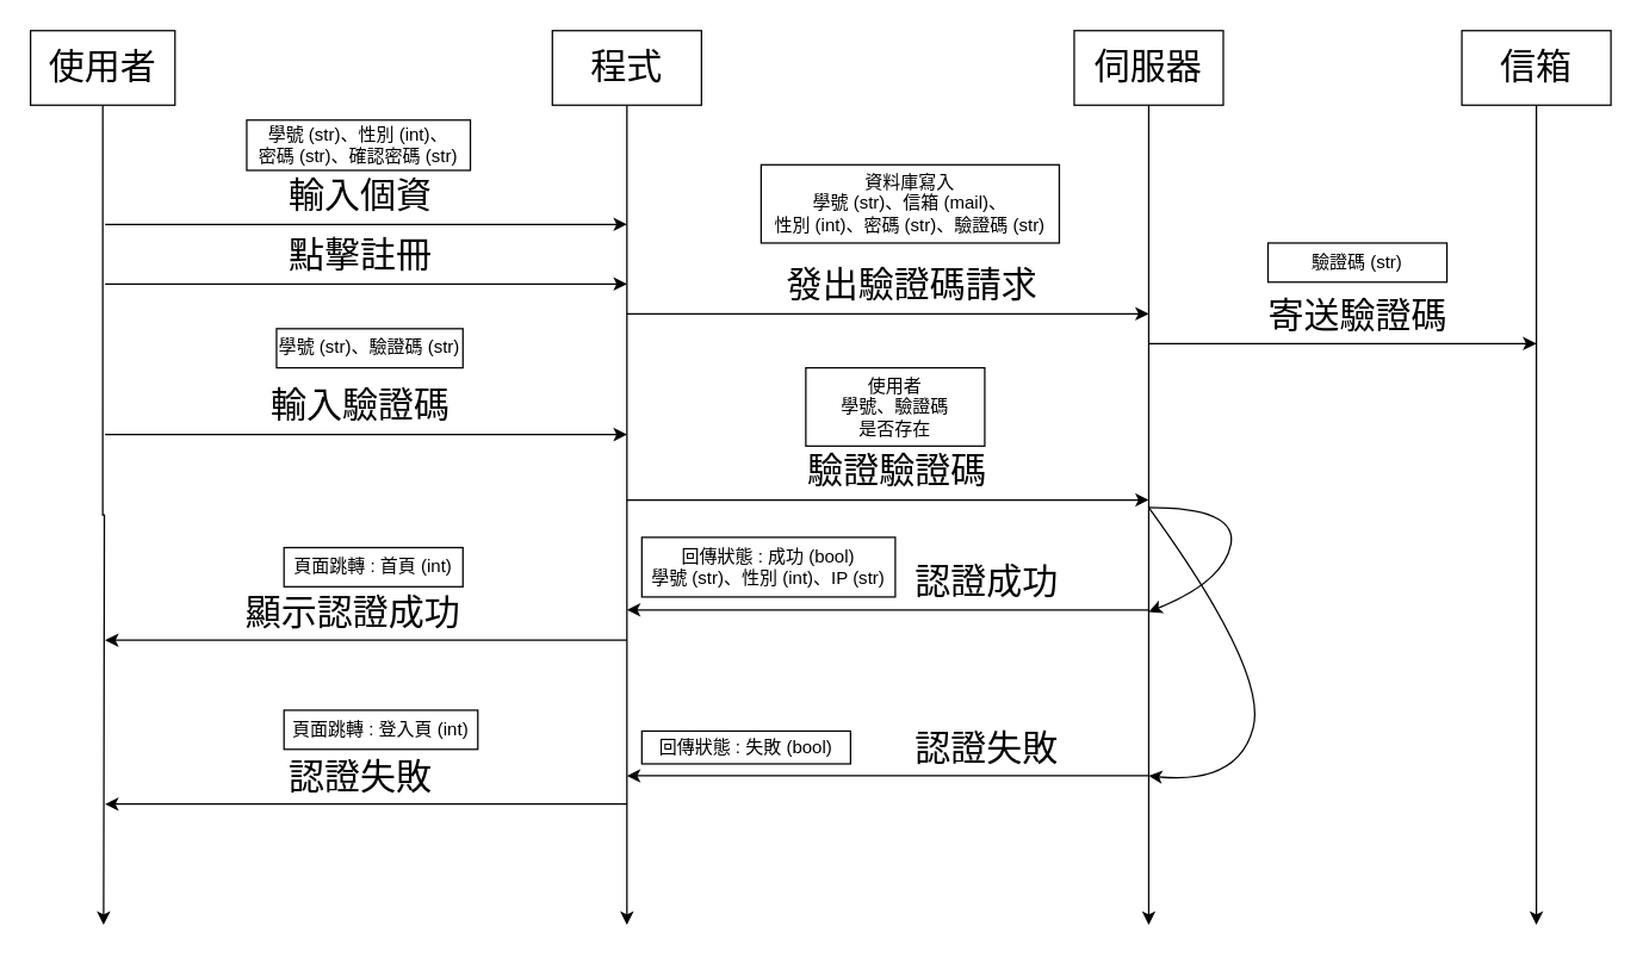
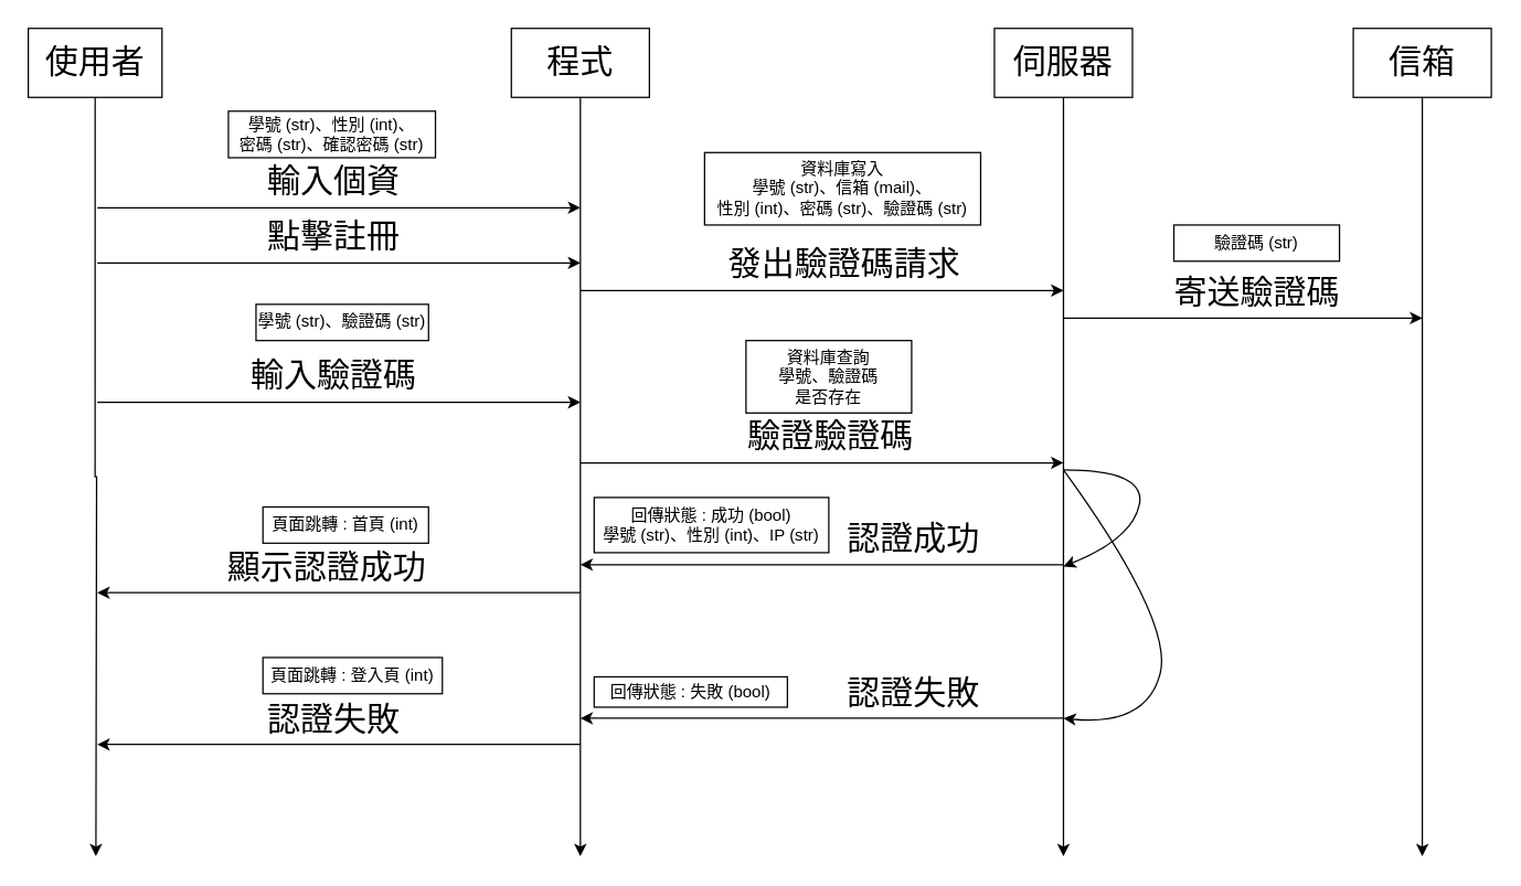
  <mxCell id="0" />
  <mxCell id="1" parent="0" />
  <mxCell id="2" style="edgeStyle=orthogonalEdgeStyle;rounded=0;orthogonalLoop=1;jettySize=auto;html=1;" parent="1" source="3" edge="1"><mxGeometry relative="1" as="geometry"><mxPoint x="420" y="620" as="targetPoint" /></mxGeometry></mxCell>
  <mxCell id="3" value="&lt;font style=&quot;font-size: 24px&quot;&gt;程式&lt;/font&gt;" style="rounded=0;whiteSpace=wrap;html=1;" parent="1" vertex="1"><mxGeometry x="370" y="20" width="100" height="50" as="geometry" /></mxCell>
  <mxCell id="4" style="edgeStyle=orthogonalEdgeStyle;rounded=0;orthogonalLoop=1;jettySize=auto;html=1;exitX=0.5;exitY=1;exitDx=0;exitDy=0;" parent="1" source="5" edge="1"><mxGeometry relative="1" as="geometry"><mxPoint x="69" y="620" as="targetPoint" /></mxGeometry></mxCell>
  <mxCell id="5" value="&lt;font style=&quot;font-size: 24px&quot;&gt;使用者&lt;/font&gt;" style="rounded=0;whiteSpace=wrap;html=1;" parent="1" vertex="1"><mxGeometry x="20" y="20" width="96.88" height="50" as="geometry" /></mxCell>
  <mxCell id="6" style="edgeStyle=orthogonalEdgeStyle;rounded=0;orthogonalLoop=1;jettySize=auto;html=1;" parent="1" source="7" edge="1"><mxGeometry relative="1" as="geometry"><mxPoint x="770" y="620" as="targetPoint" /></mxGeometry></mxCell>
  <mxCell id="7" value="&lt;font style=&quot;font-size: 24px&quot;&gt;伺服器&lt;/font&gt;" style="rounded=0;whiteSpace=wrap;html=1;" parent="1" vertex="1"><mxGeometry x="720" y="20" width="100" height="50" as="geometry" /></mxCell>
  <mxCell id="8" value="" style="endArrow=classic;html=1;" parent="1" edge="1"><mxGeometry width="50" height="50" relative="1" as="geometry"><mxPoint x="420" y="210" as="sourcePoint" /><mxPoint x="770" y="210" as="targetPoint" /></mxGeometry></mxCell>
  <mxCell id="9" value="&lt;font style=&quot;font-size: 24px&quot;&gt;發出驗證碼請求&lt;/font&gt;" style="edgeLabel;html=1;align=center;verticalAlign=middle;resizable=0;points=[];" parent="8" vertex="1" connectable="0"><mxGeometry x="0.557" relative="1" as="geometry"><mxPoint x="-82" y="-20" as="offset" /></mxGeometry></mxCell>
  <mxCell id="10" value="" style="endArrow=classic;html=1;" parent="1" edge="1"><mxGeometry width="50" height="50" relative="1" as="geometry"><mxPoint x="70" y="150" as="sourcePoint" /><mxPoint x="420" y="150" as="targetPoint" /></mxGeometry></mxCell>
  <mxCell id="11" value="&lt;font style=&quot;font-size: 24px&quot;&gt;輸入個資&lt;/font&gt;" style="edgeLabel;html=1;align=center;verticalAlign=middle;resizable=0;points=[];" parent="10" vertex="1" connectable="0"><mxGeometry x="-0.5" y="-6" relative="1" as="geometry"><mxPoint x="82" y="-26" as="offset" /></mxGeometry></mxCell>
  <mxCell id="12" value="" style="endArrow=classic;html=1;" parent="1" edge="1"><mxGeometry width="50" height="50" relative="1" as="geometry"><mxPoint x="70" y="291" as="sourcePoint" /><mxPoint x="420" y="291" as="targetPoint" /></mxGeometry></mxCell>
  <mxCell id="13" value="&lt;font style=&quot;font-size: 24px&quot;&gt;輸入驗證碼&lt;/font&gt;" style="edgeLabel;html=1;align=center;verticalAlign=middle;resizable=0;points=[];" parent="12" vertex="1" connectable="0"><mxGeometry x="-0.5" y="-6" relative="1" as="geometry"><mxPoint x="82" y="-26" as="offset" /></mxGeometry></mxCell>
  <mxCell id="14" value="" style="endArrow=classic;html=1;" parent="1" edge="1"><mxGeometry width="50" height="50" relative="1" as="geometry"><mxPoint x="420" y="334.92" as="sourcePoint" /><mxPoint x="770" y="334.92" as="targetPoint" /></mxGeometry></mxCell>
  <mxCell id="15" value="&lt;font style=&quot;font-size: 24px&quot;&gt;驗證驗證碼&lt;/font&gt;" style="edgeLabel;html=1;align=center;verticalAlign=middle;resizable=0;points=[];" parent="14" vertex="1" connectable="0"><mxGeometry x="-0.5" y="-6" relative="1" as="geometry"><mxPoint x="92" y="-25" as="offset" /></mxGeometry></mxCell>
  <mxCell id="16" value="" style="endArrow=classic;html=1;" parent="1" edge="1"><mxGeometry width="50" height="50" relative="1" as="geometry"><mxPoint x="770" y="408.67" as="sourcePoint" /><mxPoint x="420" y="408.67" as="targetPoint" /></mxGeometry></mxCell>
  <mxCell id="17" value="&lt;span style=&quot;font-size: 24px&quot;&gt;認證成功&lt;/span&gt;" style="edgeLabel;html=1;align=center;verticalAlign=middle;resizable=0;points=[];" parent="16" vertex="1" connectable="0"><mxGeometry x="0.156" y="1" relative="1" as="geometry"><mxPoint x="92" y="-20" as="offset" /></mxGeometry></mxCell>
  <mxCell id="18" value="" style="endArrow=classic;html=1;" parent="1" edge="1"><mxGeometry width="50" height="50" relative="1" as="geometry"><mxPoint x="420" y="429" as="sourcePoint" /><mxPoint x="70" y="429" as="targetPoint" /></mxGeometry></mxCell>
  <mxCell id="19" value="&lt;span style=&quot;font-size: 24px&quot;&gt;顯示認證成功&lt;/span&gt;" style="edgeLabel;html=1;align=center;verticalAlign=middle;resizable=0;points=[];" parent="18" vertex="1" connectable="0"><mxGeometry x="0.156" y="1" relative="1" as="geometry"><mxPoint x="17" y="-20" as="offset" /></mxGeometry></mxCell>
  <mxCell id="20" style="edgeStyle=orthogonalEdgeStyle;rounded=0;orthogonalLoop=1;jettySize=auto;html=1;" parent="1" source="21" edge="1"><mxGeometry relative="1" as="geometry"><mxPoint x="1030" y="620" as="targetPoint" /><Array as="points"><mxPoint x="1030" y="550" /></Array></mxGeometry></mxCell>
  <mxCell id="21" value="&lt;font style=&quot;font-size: 24px&quot;&gt;信箱&lt;br&gt;&lt;/font&gt;" style="rounded=0;whiteSpace=wrap;html=1;" parent="1" vertex="1"><mxGeometry x="980" y="20" width="100" height="50" as="geometry" /></mxCell>
  <mxCell id="22" value="" style="endArrow=classic;html=1;" parent="1" edge="1"><mxGeometry width="50" height="50" relative="1" as="geometry"><mxPoint x="770" y="230" as="sourcePoint" /><mxPoint x="1030" y="230" as="targetPoint" /></mxGeometry></mxCell>
  <mxCell id="23" value="&lt;font style=&quot;font-size: 24px&quot;&gt;寄送驗證碼&lt;/font&gt;" style="edgeLabel;html=1;align=center;verticalAlign=middle;resizable=0;points=[];" parent="22" vertex="1" connectable="0"><mxGeometry x="0.156" y="1" relative="1" as="geometry"><mxPoint x="-11" y="-18" as="offset" /></mxGeometry></mxCell>
  <mxCell id="24" value="" style="endArrow=classic;html=1;" parent="1" edge="1"><mxGeometry width="50" height="50" relative="1" as="geometry"><mxPoint x="770" y="520" as="sourcePoint" /><mxPoint x="420" y="520" as="targetPoint" /></mxGeometry></mxCell>
  <mxCell id="25" value="&lt;span style=&quot;font-size: 24px&quot;&gt;認證失敗&lt;/span&gt;" style="edgeLabel;html=1;align=center;verticalAlign=middle;resizable=0;points=[];" parent="24" vertex="1" connectable="0"><mxGeometry x="0.156" y="1" relative="1" as="geometry"><mxPoint x="92" y="-20" as="offset" /></mxGeometry></mxCell>
  <mxCell id="26" value="" style="endArrow=classic;html=1;" parent="1" edge="1"><mxGeometry width="50" height="50" relative="1" as="geometry"><mxPoint x="420" y="539" as="sourcePoint" /><mxPoint x="70" y="539" as="targetPoint" /></mxGeometry></mxCell>
  <mxCell id="27" value="&lt;span style=&quot;font-size: 24px&quot;&gt;認證失敗&lt;/span&gt;" style="edgeLabel;html=1;align=center;verticalAlign=middle;resizable=0;points=[];" parent="26" vertex="1" connectable="0"><mxGeometry x="0.156" y="1" relative="1" as="geometry"><mxPoint x="22" y="-20" as="offset" /></mxGeometry></mxCell>
  <mxCell id="28" value="學號 (str)、性別 (int)、&lt;br&gt;密碼 (str)、確認密碼 (str)" style="rounded=0;whiteSpace=wrap;html=1;" vertex="1" parent="1"><mxGeometry x="165" y="80" width="150" height="33.75" as="geometry" /></mxCell>
  <mxCell id="29" value="" style="endArrow=classic;html=1;" edge="1" parent="1"><mxGeometry width="50" height="50" relative="1" as="geometry"><mxPoint x="70" y="190" as="sourcePoint" /><mxPoint x="420" y="190" as="targetPoint" /></mxGeometry></mxCell>
  <mxCell id="30" value="&lt;span style=&quot;font-size: 24px&quot;&gt;點擊註冊&lt;/span&gt;" style="edgeLabel;html=1;align=center;verticalAlign=middle;resizable=0;points=[];" vertex="1" connectable="0" parent="29"><mxGeometry x="-0.5" y="-6" relative="1" as="geometry"><mxPoint x="82" y="-26" as="offset" /></mxGeometry></mxCell>
  <mxCell id="31" value="資料庫寫入&lt;br&gt;學號 (str)、信箱 (mail)、&lt;br&gt;性別 (int)、密碼 (str)、驗證碼 (str)" style="rounded=0;whiteSpace=wrap;html=1;" vertex="1" parent="1"><mxGeometry x="510" y="110" width="200" height="52.5" as="geometry" /></mxCell>
  <mxCell id="32" value="驗證碼 (str)" style="rounded=0;whiteSpace=wrap;html=1;" vertex="1" parent="1"><mxGeometry x="850" y="162.5" width="120" height="26.25" as="geometry" /></mxCell>
  <mxCell id="33" value="學號 (str)、驗證碼 (str)" style="rounded=0;whiteSpace=wrap;html=1;" vertex="1" parent="1"><mxGeometry x="185" y="220" width="125" height="26.25" as="geometry" /></mxCell>
- <mxCell id="34" value="使用者&lt;br&gt;學號、驗證碼&lt;br&gt;是否存在" style="rounded=0;whiteSpace=wrap;html=1;" vertex="1" parent="1"><mxGeometry x="540" y="246.25" width="120" height="52.5" as="geometry" /></mxCell>
+ <mxCell id="34" value="資料庫查詢&lt;br&gt;學號、驗證碼&lt;br&gt;是否存在" style="rounded=0;whiteSpace=wrap;html=1;" vertex="1" parent="1"><mxGeometry x="540" y="246.25" width="120" height="52.5" as="geometry" /></mxCell>
  <mxCell id="35" value="" style="curved=1;endArrow=none;html=1;endFill=0;startArrow=classic;startFill=1;" edge="1" parent="1"><mxGeometry width="50" height="50" relative="1" as="geometry"><mxPoint x="770" y="410" as="sourcePoint" /><mxPoint x="770" y="340" as="targetPoint" /><Array as="points"><mxPoint x="820" y="390" /><mxPoint x="830" y="340" /></Array></mxGeometry></mxCell>
  <mxCell id="36" value="回傳狀態 : 成功 (bool)&lt;br&gt;學號 (str)、性別 (int)、IP (str)" style="rounded=0;whiteSpace=wrap;html=1;" vertex="1" parent="1"><mxGeometry x="430" y="360" width="170" height="40" as="geometry" /></mxCell>
  <mxCell id="37" value="回傳狀態 : 失敗 (bool)" style="rounded=0;whiteSpace=wrap;html=1;" vertex="1" parent="1"><mxGeometry x="430" y="490" width="140" height="22" as="geometry" /></mxCell>
  <mxCell id="38" value="" style="curved=1;endArrow=classic;html=1;" edge="1" parent="1"><mxGeometry width="50" height="50" relative="1" as="geometry"><mxPoint x="770" y="340" as="sourcePoint" /><mxPoint x="770" y="520" as="targetPoint" /><Array as="points"><mxPoint x="850" y="450" /><mxPoint x="830" y="526" /></Array></mxGeometry></mxCell>
  <mxCell id="39" value="頁面跳轉 : 首頁 (int)" style="rounded=0;whiteSpace=wrap;html=1;" vertex="1" parent="1"><mxGeometry x="190" y="366.88" width="120" height="26.25" as="geometry" /></mxCell>
  <mxCell id="40" value="頁面跳轉 : 登入頁 (int)" style="rounded=0;whiteSpace=wrap;html=1;" vertex="1" parent="1"><mxGeometry x="190" y="476" width="130" height="26.25" as="geometry" /></mxCell>
